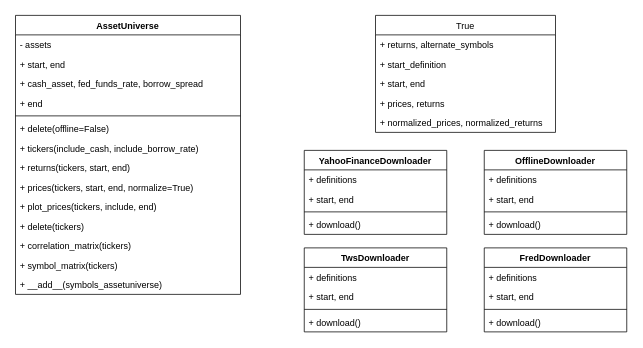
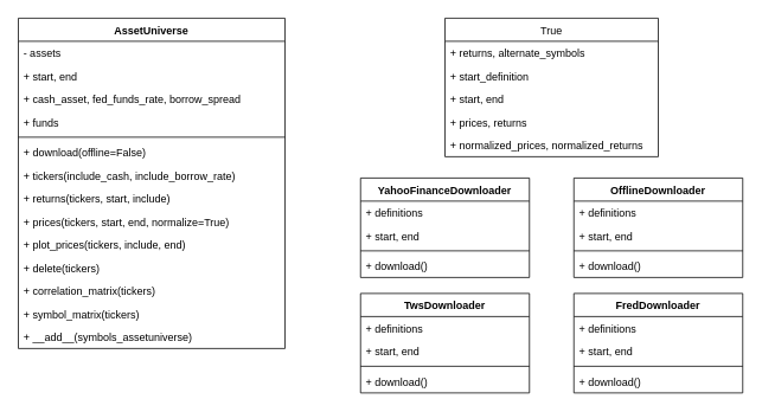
  <mxCell id="0" />
  <mxCell id="1" parent="0" />
  <mxCell id="2" value="True" style="swimlane;fontStyle=0;childLayout=stackLayout;horizontal=1;startSize=26;fillColor=none;horizontalStack=0;resizeParent=1;resizeParentMax=0;resizeLast=0;collapsible=1;marginBottom=0;" vertex="1" parent="1"><mxGeometry x="500" y="20" width="240" height="156" as="geometry" /></mxCell>
  <mxCell id="3" value="+ returns, alternate_symbols" style="text;strokeColor=none;fillColor=none;align=left;verticalAlign=top;spacingLeft=4;spacingRight=4;overflow=hidden;rotatable=0;points=[[0,0.5],[1,0.5]];portConstraint=eastwest;" vertex="1" parent="2"><mxGeometry y="26" width="240" height="26" as="geometry" /></mxCell>
  <mxCell id="4" value="+ start_definition" style="text;strokeColor=none;fillColor=none;align=left;verticalAlign=top;spacingLeft=4;spacingRight=4;overflow=hidden;rotatable=0;points=[[0,0.5],[1,0.5]];portConstraint=eastwest;" vertex="1" parent="2"><mxGeometry y="52" width="240" height="26" as="geometry" /></mxCell>
  <mxCell id="5" value="+ start, end" style="text;strokeColor=none;fillColor=none;align=left;verticalAlign=top;spacingLeft=4;spacingRight=4;overflow=hidden;rotatable=0;points=[[0,0.5],[1,0.5]];portConstraint=eastwest;" vertex="1" parent="2"><mxGeometry y="78" width="240" height="26" as="geometry" /></mxCell>
  <mxCell id="6" value="+ prices, returns" style="text;strokeColor=none;fillColor=none;align=left;verticalAlign=top;spacingLeft=4;spacingRight=4;overflow=hidden;rotatable=0;points=[[0,0.5],[1,0.5]];portConstraint=eastwest;" vertex="1" parent="2"><mxGeometry y="104" width="240" height="26" as="geometry" /></mxCell>
  <mxCell id="7" value="+ normalized_prices, normalized_returns" style="text;strokeColor=none;fillColor=none;align=left;verticalAlign=top;spacingLeft=4;spacingRight=4;overflow=hidden;rotatable=0;points=[[0,0.5],[1,0.5]];portConstraint=eastwest;" vertex="1" parent="2"><mxGeometry y="130" width="240" height="26" as="geometry" /></mxCell>
  <mxCell id="8" value="AssetUniverse" style="swimlane;fontStyle=1;align=center;verticalAlign=top;childLayout=stackLayout;horizontal=1;startSize=26;horizontalStack=0;resizeParent=1;resizeParentMax=0;resizeLast=0;collapsible=1;marginBottom=0;" vertex="1" parent="1"><mxGeometry x="20" y="20" width="300" height="372" as="geometry" /></mxCell>
  <mxCell id="9" value="- assets" style="text;strokeColor=none;fillColor=none;align=left;verticalAlign=top;spacingLeft=4;spacingRight=4;overflow=hidden;rotatable=0;points=[[0,0.5],[1,0.5]];portConstraint=eastwest;" vertex="1" parent="8"><mxGeometry y="26" width="300" height="26" as="geometry" /></mxCell>
  <mxCell id="10" value="+ start, end" style="text;strokeColor=none;fillColor=none;align=left;verticalAlign=top;spacingLeft=4;spacingRight=4;overflow=hidden;rotatable=0;points=[[0,0.5],[1,0.5]];portConstraint=eastwest;" vertex="1" parent="8"><mxGeometry y="52" width="300" height="26" as="geometry" /></mxCell>
  <mxCell id="11" value="+ cash_asset, fed_funds_rate, borrow_spread" style="text;strokeColor=none;fillColor=none;align=left;verticalAlign=top;spacingLeft=4;spacingRight=4;overflow=hidden;rotatable=0;points=[[0,0.5],[1,0.5]];portConstraint=eastwest;" vertex="1" parent="8"><mxGeometry y="78" width="300" height="26" as="geometry" /></mxCell>
- <mxCell id="12" value="+ end" style="text;strokeColor=none;fillColor=none;align=left;verticalAlign=top;spacingLeft=4;spacingRight=4;overflow=hidden;rotatable=0;points=[[0,0.5],[1,0.5]];portConstraint=eastwest;" vertex="1" parent="8"><mxGeometry y="104" width="300" height="26" as="geometry" /></mxCell>
+ <mxCell id="12" value="+ funds" style="text;strokeColor=none;fillColor=none;align=left;verticalAlign=top;spacingLeft=4;spacingRight=4;overflow=hidden;rotatable=0;points=[[0,0.5],[1,0.5]];portConstraint=eastwest;" vertex="1" parent="8"><mxGeometry y="104" width="300" height="26" as="geometry" /></mxCell>
  <mxCell id="13" value="" style="line;strokeWidth=1;fillColor=none;align=left;verticalAlign=middle;spacingTop=-1;spacingLeft=3;spacingRight=3;rotatable=0;labelPosition=right;points=[];portConstraint=eastwest;" vertex="1" parent="8"><mxGeometry y="130" width="300" height="8" as="geometry" /></mxCell>
- <mxCell id="14" value="+ delete(offline=False)" style="text;strokeColor=none;fillColor=none;align=left;verticalAlign=top;spacingLeft=4;spacingRight=4;overflow=hidden;rotatable=0;points=[[0,0.5],[1,0.5]];portConstraint=eastwest;" vertex="1" parent="8"><mxGeometry y="138" width="300" height="26" as="geometry" /></mxCell>
+ <mxCell id="14" value="+ download(offline=False)" style="text;strokeColor=none;fillColor=none;align=left;verticalAlign=top;spacingLeft=4;spacingRight=4;overflow=hidden;rotatable=0;points=[[0,0.5],[1,0.5]];portConstraint=eastwest;" vertex="1" parent="8"><mxGeometry y="138" width="300" height="26" as="geometry" /></mxCell>
  <mxCell id="15" value="+ tickers(include_cash, include_borrow_rate)" style="text;strokeColor=none;fillColor=none;align=left;verticalAlign=top;spacingLeft=4;spacingRight=4;overflow=hidden;rotatable=0;points=[[0,0.5],[1,0.5]];portConstraint=eastwest;" vertex="1" parent="8"><mxGeometry y="164" width="300" height="26" as="geometry" /></mxCell>
- <mxCell id="16" value="+ returns(tickers, start, end)" style="text;strokeColor=none;fillColor=none;align=left;verticalAlign=top;spacingLeft=4;spacingRight=4;overflow=hidden;rotatable=0;points=[[0,0.5],[1,0.5]];portConstraint=eastwest;" vertex="1" parent="8"><mxGeometry y="190" width="300" height="26" as="geometry" /></mxCell>
+ <mxCell id="16" value="+ returns(tickers, start, include)" style="text;strokeColor=none;fillColor=none;align=left;verticalAlign=top;spacingLeft=4;spacingRight=4;overflow=hidden;rotatable=0;points=[[0,0.5],[1,0.5]];portConstraint=eastwest;" vertex="1" parent="8"><mxGeometry y="190" width="300" height="26" as="geometry" /></mxCell>
  <mxCell id="17" value="+ prices(tickers, start, end, normalize=True)" style="text;strokeColor=none;fillColor=none;align=left;verticalAlign=top;spacingLeft=4;spacingRight=4;overflow=hidden;rotatable=0;points=[[0,0.5],[1,0.5]];portConstraint=eastwest;" vertex="1" parent="8"><mxGeometry y="216" width="300" height="26" as="geometry" /></mxCell>
  <mxCell id="18" value="+ plot_prices(tickers, include, end)" style="text;strokeColor=none;fillColor=none;align=left;verticalAlign=top;spacingLeft=4;spacingRight=4;overflow=hidden;rotatable=0;points=[[0,0.5],[1,0.5]];portConstraint=eastwest;" vertex="1" parent="8"><mxGeometry y="242" width="300" height="26" as="geometry" /></mxCell>
  <mxCell id="19" value="+ delete(tickers)" style="text;strokeColor=none;fillColor=none;align=left;verticalAlign=top;spacingLeft=4;spacingRight=4;overflow=hidden;rotatable=0;points=[[0,0.5],[1,0.5]];portConstraint=eastwest;" vertex="1" parent="8"><mxGeometry y="268" width="300" height="26" as="geometry" /></mxCell>
  <mxCell id="20" value="+ correlation_matrix(tickers)" style="text;strokeColor=none;fillColor=none;align=left;verticalAlign=top;spacingLeft=4;spacingRight=4;overflow=hidden;rotatable=0;points=[[0,0.5],[1,0.5]];portConstraint=eastwest;" vertex="1" parent="8"><mxGeometry y="294" width="300" height="26" as="geometry" /></mxCell>
  <mxCell id="21" value="+ symbol_matrix(tickers)" style="text;strokeColor=none;fillColor=none;align=left;verticalAlign=top;spacingLeft=4;spacingRight=4;overflow=hidden;rotatable=0;points=[[0,0.5],[1,0.5]];portConstraint=eastwest;" vertex="1" parent="8"><mxGeometry y="320" width="300" height="26" as="geometry" /></mxCell>
  <mxCell id="22" value="+ __add__(symbols_assetuniverse)" style="text;strokeColor=none;fillColor=none;align=left;verticalAlign=top;spacingLeft=4;spacingRight=4;overflow=hidden;rotatable=0;points=[[0,0.5],[1,0.5]];portConstraint=eastwest;" vertex="1" parent="8"><mxGeometry y="346" width="300" height="26" as="geometry" /></mxCell>
  <mxCell id="23" value="YahooFinanceDownloader" style="swimlane;fontStyle=1;align=center;verticalAlign=top;childLayout=stackLayout;horizontal=1;startSize=26;horizontalStack=0;resizeParent=1;resizeParentMax=0;resizeLast=0;collapsible=1;marginBottom=0;" vertex="1" parent="1"><mxGeometry x="405" y="200" width="190" height="112" as="geometry" /></mxCell>
  <mxCell id="24" value="+ definitions" style="text;strokeColor=none;fillColor=none;align=left;verticalAlign=top;spacingLeft=4;spacingRight=4;overflow=hidden;rotatable=0;points=[[0,0.5],[1,0.5]];portConstraint=eastwest;" vertex="1" parent="23"><mxGeometry y="26" width="190" height="26" as="geometry" /></mxCell>
  <mxCell id="25" value="+ start, end" style="text;strokeColor=none;fillColor=none;align=left;verticalAlign=top;spacingLeft=4;spacingRight=4;overflow=hidden;rotatable=0;points=[[0,0.5],[1,0.5]];portConstraint=eastwest;" vertex="1" parent="23"><mxGeometry y="52" width="190" height="26" as="geometry" /></mxCell>
  <mxCell id="26" value="" style="line;strokeWidth=1;fillColor=none;align=left;verticalAlign=middle;spacingTop=-1;spacingLeft=3;spacingRight=3;rotatable=0;labelPosition=right;points=[];portConstraint=eastwest;" vertex="1" parent="23"><mxGeometry y="78" width="190" height="8" as="geometry" /></mxCell>
  <mxCell id="27" value="+ download()" style="text;strokeColor=none;fillColor=none;align=left;verticalAlign=top;spacingLeft=4;spacingRight=4;overflow=hidden;rotatable=0;points=[[0,0.5],[1,0.5]];portConstraint=eastwest;" vertex="1" parent="23"><mxGeometry y="86" width="190" height="26" as="geometry" /></mxCell>
  <mxCell id="28" value="OfflineDownloader" style="swimlane;fontStyle=1;align=center;verticalAlign=top;childLayout=stackLayout;horizontal=1;startSize=26;horizontalStack=0;resizeParent=1;resizeParentMax=0;resizeLast=0;collapsible=1;marginBottom=0;" vertex="1" parent="1"><mxGeometry x="645" y="200" width="190" height="112" as="geometry" /></mxCell>
  <mxCell id="29" value="+ definitions" style="text;strokeColor=none;fillColor=none;align=left;verticalAlign=top;spacingLeft=4;spacingRight=4;overflow=hidden;rotatable=0;points=[[0,0.5],[1,0.5]];portConstraint=eastwest;" vertex="1" parent="28"><mxGeometry y="26" width="190" height="26" as="geometry" /></mxCell>
  <mxCell id="30" value="+ start, end" style="text;strokeColor=none;fillColor=none;align=left;verticalAlign=top;spacingLeft=4;spacingRight=4;overflow=hidden;rotatable=0;points=[[0,0.5],[1,0.5]];portConstraint=eastwest;" vertex="1" parent="28"><mxGeometry y="52" width="190" height="26" as="geometry" /></mxCell>
  <mxCell id="31" value="" style="line;strokeWidth=1;fillColor=none;align=left;verticalAlign=middle;spacingTop=-1;spacingLeft=3;spacingRight=3;rotatable=0;labelPosition=right;points=[];portConstraint=eastwest;" vertex="1" parent="28"><mxGeometry y="78" width="190" height="8" as="geometry" /></mxCell>
  <mxCell id="32" value="+ download()" style="text;strokeColor=none;fillColor=none;align=left;verticalAlign=top;spacingLeft=4;spacingRight=4;overflow=hidden;rotatable=0;points=[[0,0.5],[1,0.5]];portConstraint=eastwest;" vertex="1" parent="28"><mxGeometry y="86" width="190" height="26" as="geometry" /></mxCell>
  <mxCell id="33" value="TwsDownloader" style="swimlane;fontStyle=1;align=center;verticalAlign=top;childLayout=stackLayout;horizontal=1;startSize=26;horizontalStack=0;resizeParent=1;resizeParentMax=0;resizeLast=0;collapsible=1;marginBottom=0;" vertex="1" parent="1"><mxGeometry x="405" y="330" width="190" height="112" as="geometry" /></mxCell>
  <mxCell id="34" value="+ definitions" style="text;strokeColor=none;fillColor=none;align=left;verticalAlign=top;spacingLeft=4;spacingRight=4;overflow=hidden;rotatable=0;points=[[0,0.5],[1,0.5]];portConstraint=eastwest;" vertex="1" parent="33"><mxGeometry y="26" width="190" height="26" as="geometry" /></mxCell>
  <mxCell id="35" value="+ start, end" style="text;strokeColor=none;fillColor=none;align=left;verticalAlign=top;spacingLeft=4;spacingRight=4;overflow=hidden;rotatable=0;points=[[0,0.5],[1,0.5]];portConstraint=eastwest;" vertex="1" parent="33"><mxGeometry y="52" width="190" height="26" as="geometry" /></mxCell>
  <mxCell id="36" value="" style="line;strokeWidth=1;fillColor=none;align=left;verticalAlign=middle;spacingTop=-1;spacingLeft=3;spacingRight=3;rotatable=0;labelPosition=right;points=[];portConstraint=eastwest;" vertex="1" parent="33"><mxGeometry y="78" width="190" height="8" as="geometry" /></mxCell>
  <mxCell id="37" value="+ download()" style="text;strokeColor=none;fillColor=none;align=left;verticalAlign=top;spacingLeft=4;spacingRight=4;overflow=hidden;rotatable=0;points=[[0,0.5],[1,0.5]];portConstraint=eastwest;" vertex="1" parent="33"><mxGeometry y="86" width="190" height="26" as="geometry" /></mxCell>
  <mxCell id="38" value="FredDownloader" style="swimlane;fontStyle=1;align=center;verticalAlign=top;childLayout=stackLayout;horizontal=1;startSize=26;horizontalStack=0;resizeParent=1;resizeParentMax=0;resizeLast=0;collapsible=1;marginBottom=0;" vertex="1" parent="1"><mxGeometry x="645" y="330" width="190" height="112" as="geometry" /></mxCell>
  <mxCell id="39" value="+ definitions" style="text;strokeColor=none;fillColor=none;align=left;verticalAlign=top;spacingLeft=4;spacingRight=4;overflow=hidden;rotatable=0;points=[[0,0.5],[1,0.5]];portConstraint=eastwest;" vertex="1" parent="38"><mxGeometry y="26" width="190" height="26" as="geometry" /></mxCell>
  <mxCell id="40" value="+ start, end" style="text;strokeColor=none;fillColor=none;align=left;verticalAlign=top;spacingLeft=4;spacingRight=4;overflow=hidden;rotatable=0;points=[[0,0.5],[1,0.5]];portConstraint=eastwest;" vertex="1" parent="38"><mxGeometry y="52" width="190" height="26" as="geometry" /></mxCell>
  <mxCell id="41" value="" style="line;strokeWidth=1;fillColor=none;align=left;verticalAlign=middle;spacingTop=-1;spacingLeft=3;spacingRight=3;rotatable=0;labelPosition=right;points=[];portConstraint=eastwest;" vertex="1" parent="38"><mxGeometry y="78" width="190" height="8" as="geometry" /></mxCell>
  <mxCell id="42" value="+ download()" style="text;strokeColor=none;fillColor=none;align=left;verticalAlign=top;spacingLeft=4;spacingRight=4;overflow=hidden;rotatable=0;points=[[0,0.5],[1,0.5]];portConstraint=eastwest;" vertex="1" parent="38"><mxGeometry y="86" width="190" height="26" as="geometry" /></mxCell>
